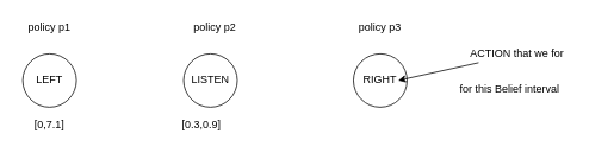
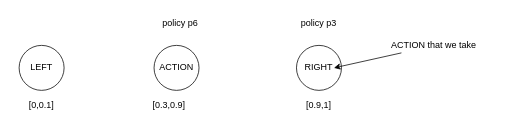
  <mxCell id="0" />
  <mxCell id="1" parent="0" />
  <mxCell id="2" value="" style="ellipse;whiteSpace=wrap;html=1;aspect=fixed;" parent="1" vertex="1"><mxGeometry x="25" y="60" width="60" height="60" as="geometry" /></mxCell>
  <mxCell id="3" value="LEFT" style="text;html=1;strokeColor=none;fillColor=none;align=center;verticalAlign=middle;whiteSpace=wrap;rounded=0;" parent="1" vertex="1"><mxGeometry x="35" y="80" width="40" height="20" as="geometry" /></mxCell>
  <mxCell id="4" value="" style="ellipse;whiteSpace=wrap;html=1;aspect=fixed;" parent="1" vertex="1"><mxGeometry x="205" y="60" width="60" height="60" as="geometry" /></mxCell>
- <mxCell id="5" value="LISTEN" style="text;html=1;strokeColor=none;fillColor=none;align=center;verticalAlign=middle;whiteSpace=wrap;rounded=0;" parent="1" vertex="1"><mxGeometry x="215" y="80" width="40" height="20" as="geometry" /></mxCell>
+ <mxCell id="5" value="ACTION" style="text;html=1;strokeColor=none;fillColor=none;align=center;verticalAlign=middle;whiteSpace=wrap;rounded=0;" parent="1" vertex="1"><mxGeometry x="215" y="80" width="40" height="20" as="geometry" /></mxCell>
  <mxCell id="6" value="" style="ellipse;whiteSpace=wrap;html=1;aspect=fixed;" parent="1" vertex="1"><mxGeometry x="395" y="60" width="60" height="60" as="geometry" /></mxCell>
  <mxCell id="7" value="RIGHT" style="text;html=1;strokeColor=none;fillColor=none;align=center;verticalAlign=middle;whiteSpace=wrap;rounded=0;" parent="1" vertex="1"><mxGeometry x="405" y="80" width="40" height="20" as="geometry" /></mxCell>
- <mxCell id="8" value="[0,7.1]" style="text;html=1;strokeColor=none;fillColor=none;align=center;verticalAlign=middle;whiteSpace=wrap;rounded=0;" parent="1" vertex="1"><mxGeometry x="35" y="130" width="40" height="20" as="geometry" /></mxCell>
+ <mxCell id="8" value="[0,0.1]" style="text;html=1;strokeColor=none;fillColor=none;align=center;verticalAlign=middle;whiteSpace=wrap;rounded=0;" parent="1" vertex="1"><mxGeometry x="35" y="130" width="40" height="20" as="geometry" /></mxCell>
  <mxCell id="9" value="[0.3,0.9]" style="text;html=1;strokeColor=none;fillColor=none;align=center;verticalAlign=middle;whiteSpace=wrap;rounded=0;" parent="1" vertex="1"><mxGeometry x="205" y="130" width="40" height="20" as="geometry" /></mxCell>
- <mxCell id="11" value="ACTION that we for&amp;nbsp;" style="text;html=1;strokeColor=none;fillColor=none;align=center;verticalAlign=middle;whiteSpace=wrap;rounded=0;" parent="1" vertex="1"><mxGeometry x="495" y="50" width="170" height="20" as="geometry" /></mxCell>
+ <mxCell id="10" value="[0.9,1]" style="text;html=1;strokeColor=none;fillColor=none;align=center;verticalAlign=middle;whiteSpace=wrap;rounded=0;" parent="1" vertex="1"><mxGeometry x="405" y="130" width="40" height="20" as="geometry" /></mxCell>
+ <mxCell id="11" value="ACTION that we take&amp;nbsp;" style="text;html=1;strokeColor=none;fillColor=none;align=center;verticalAlign=middle;whiteSpace=wrap;rounded=0;" parent="1" vertex="1"><mxGeometry x="495" y="50" width="170" height="20" as="geometry" /></mxCell>
  <mxCell id="12" value="" style="endArrow=classic;html=1;entryX=1;entryY=0.5;entryDx=0;entryDy=0;" parent="1" source="11" target="7" edge="1"><mxGeometry width="50" height="50" relative="1" as="geometry"><mxPoint x="295" y="200" as="sourcePoint" /><mxPoint x="345" y="150" as="targetPoint" /></mxGeometry></mxCell>
- <mxCell id="13" value="for this Belief interval" style="text;html=1;strokeColor=none;fillColor=none;align=center;verticalAlign=middle;whiteSpace=wrap;rounded=0;" parent="1" vertex="1"><mxGeometry x="485" y="90" width="170" height="20" as="geometry" /></mxCell>
- <mxCell id="14" value="policy p1" style="text;html=1;strokeColor=none;fillColor=none;align=center;verticalAlign=middle;whiteSpace=wrap;rounded=0;" vertex="1" parent="1"><mxGeometry x="20" y="20" width="70" height="20" as="geometry" /></mxCell>
- <mxCell id="15" value="policy p2" style="text;html=1;strokeColor=none;fillColor=none;align=center;verticalAlign=middle;whiteSpace=wrap;rounded=0;" vertex="1" parent="1"><mxGeometry x="205" y="20" width="70" height="20" as="geometry" /></mxCell>
+ <mxCell id="15" value="policy p6" style="text;html=1;strokeColor=none;fillColor=none;align=center;verticalAlign=middle;whiteSpace=wrap;rounded=0;" vertex="1" parent="1"><mxGeometry x="205" y="20" width="70" height="20" as="geometry" /></mxCell>
  <mxCell id="16" value="policy p3" style="text;html=1;strokeColor=none;fillColor=none;align=center;verticalAlign=middle;whiteSpace=wrap;rounded=0;" vertex="1" parent="1"><mxGeometry x="390" y="20" width="70" height="20" as="geometry" /></mxCell>
